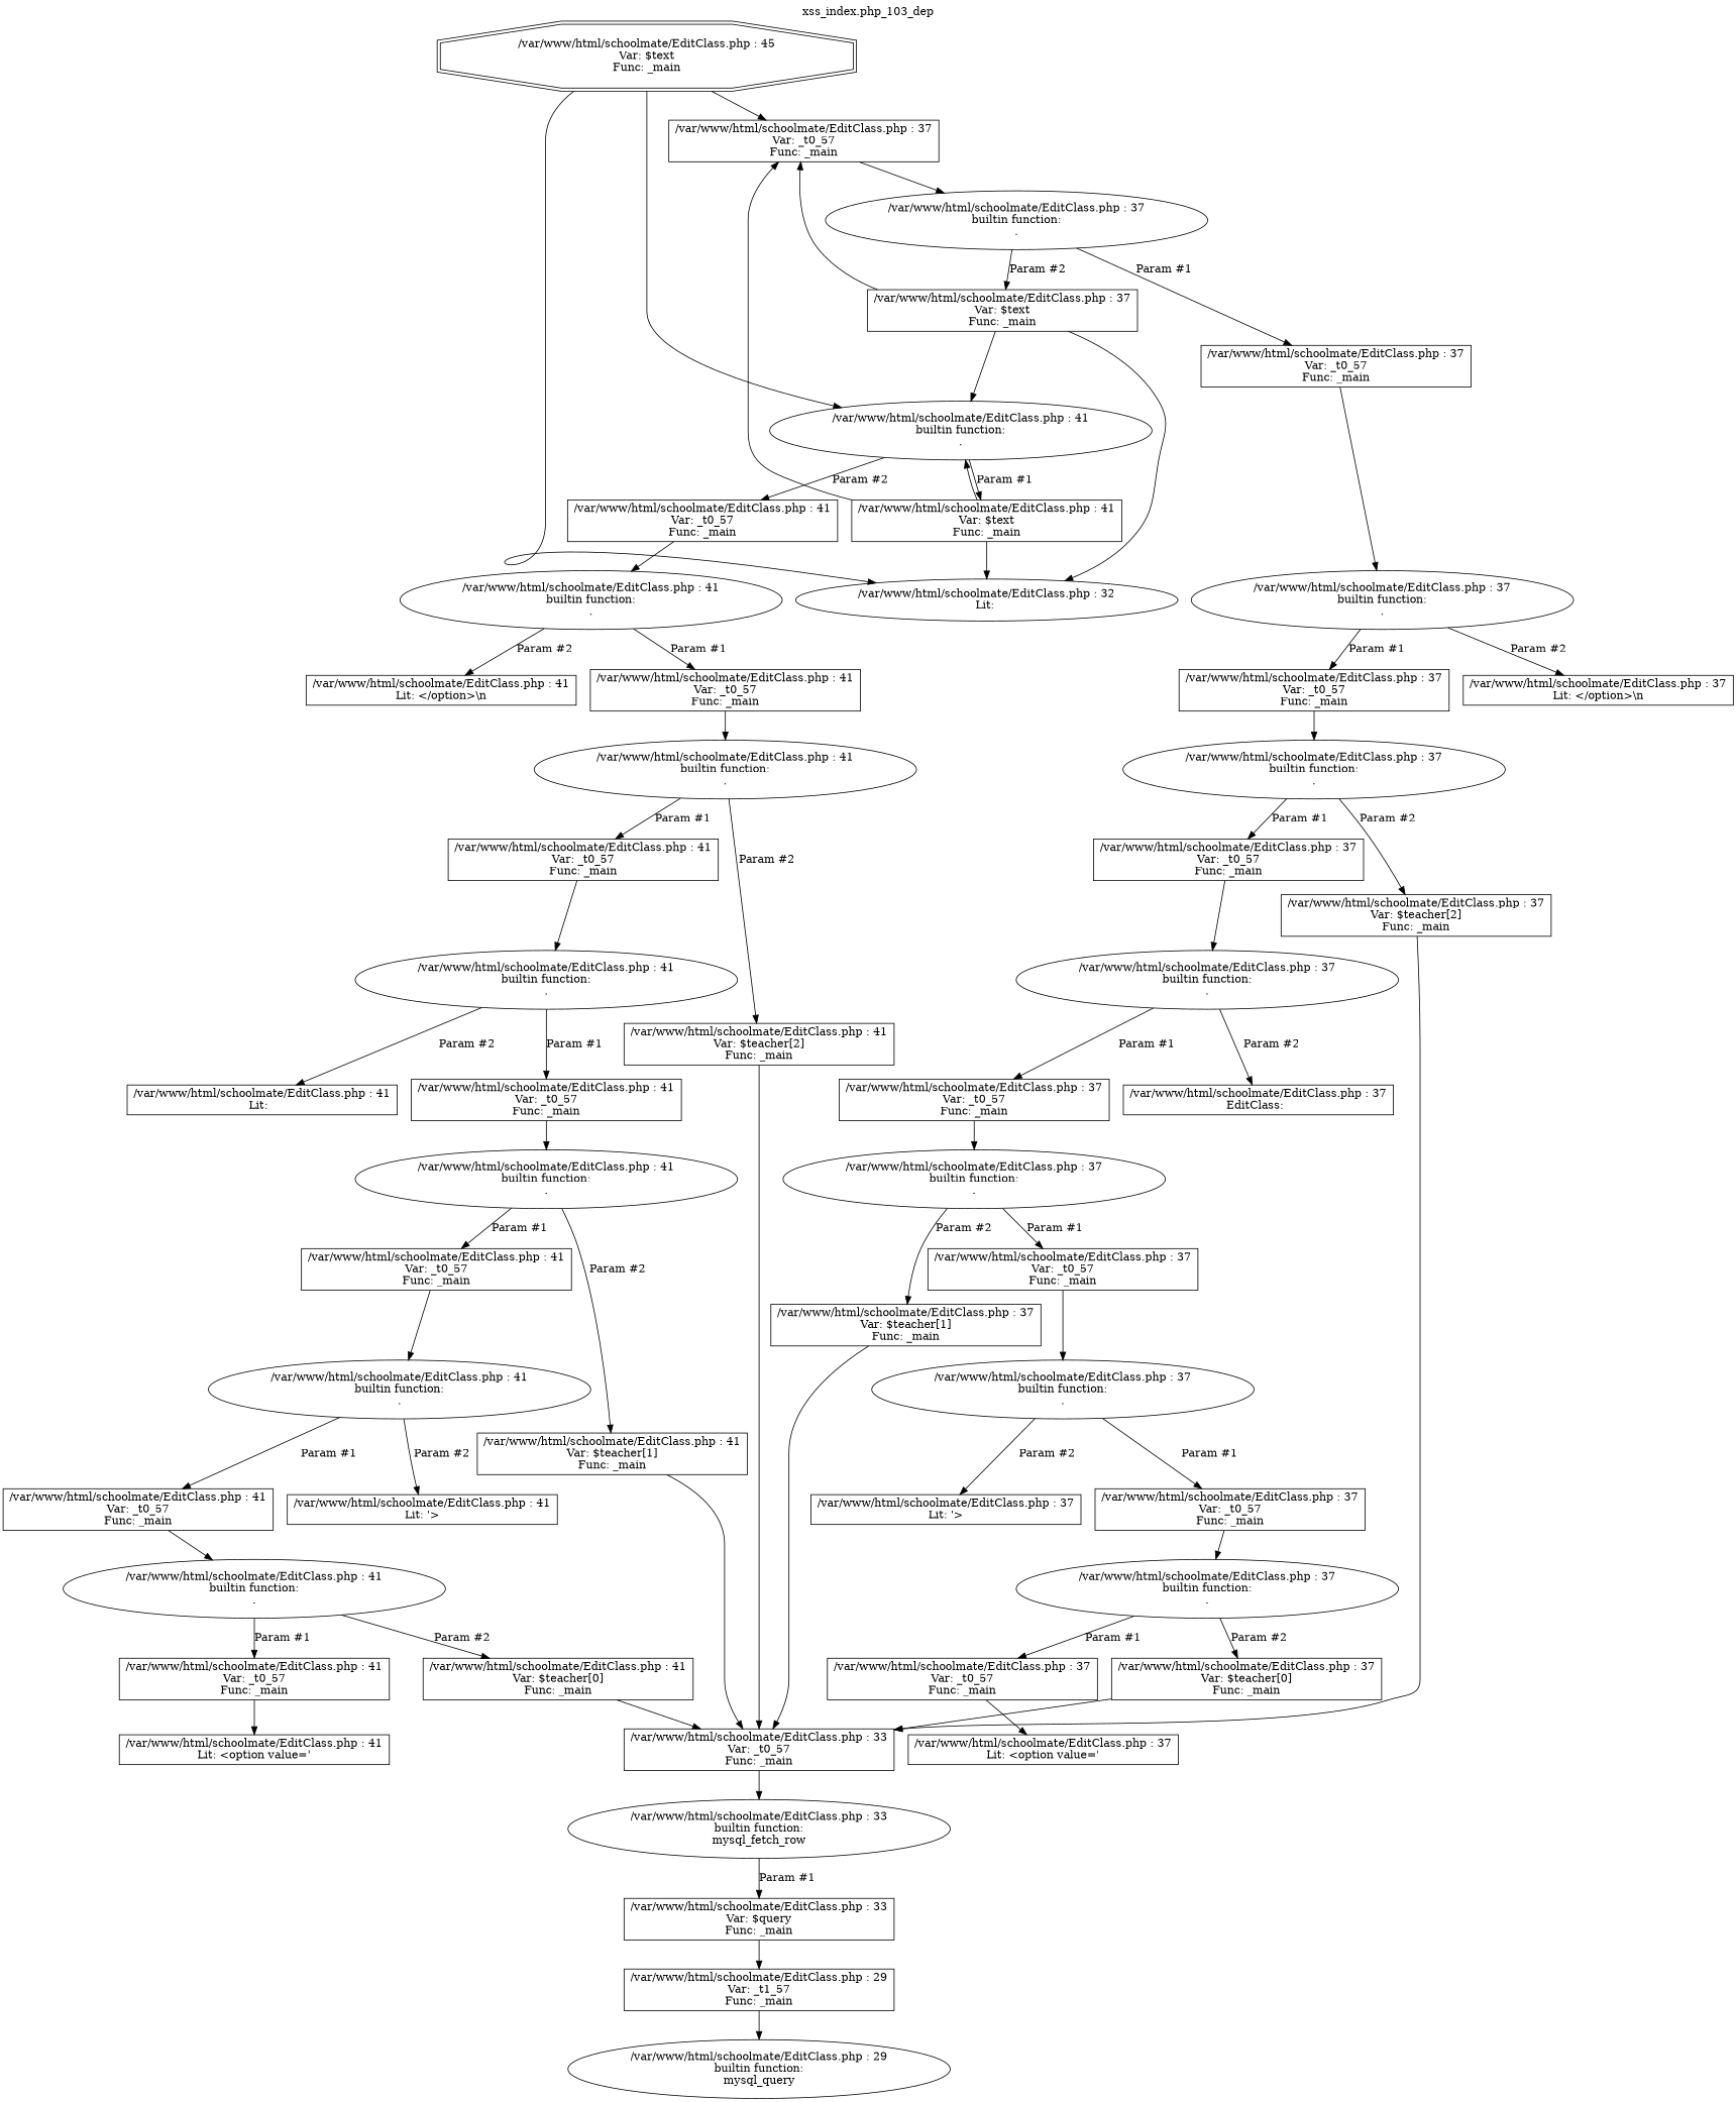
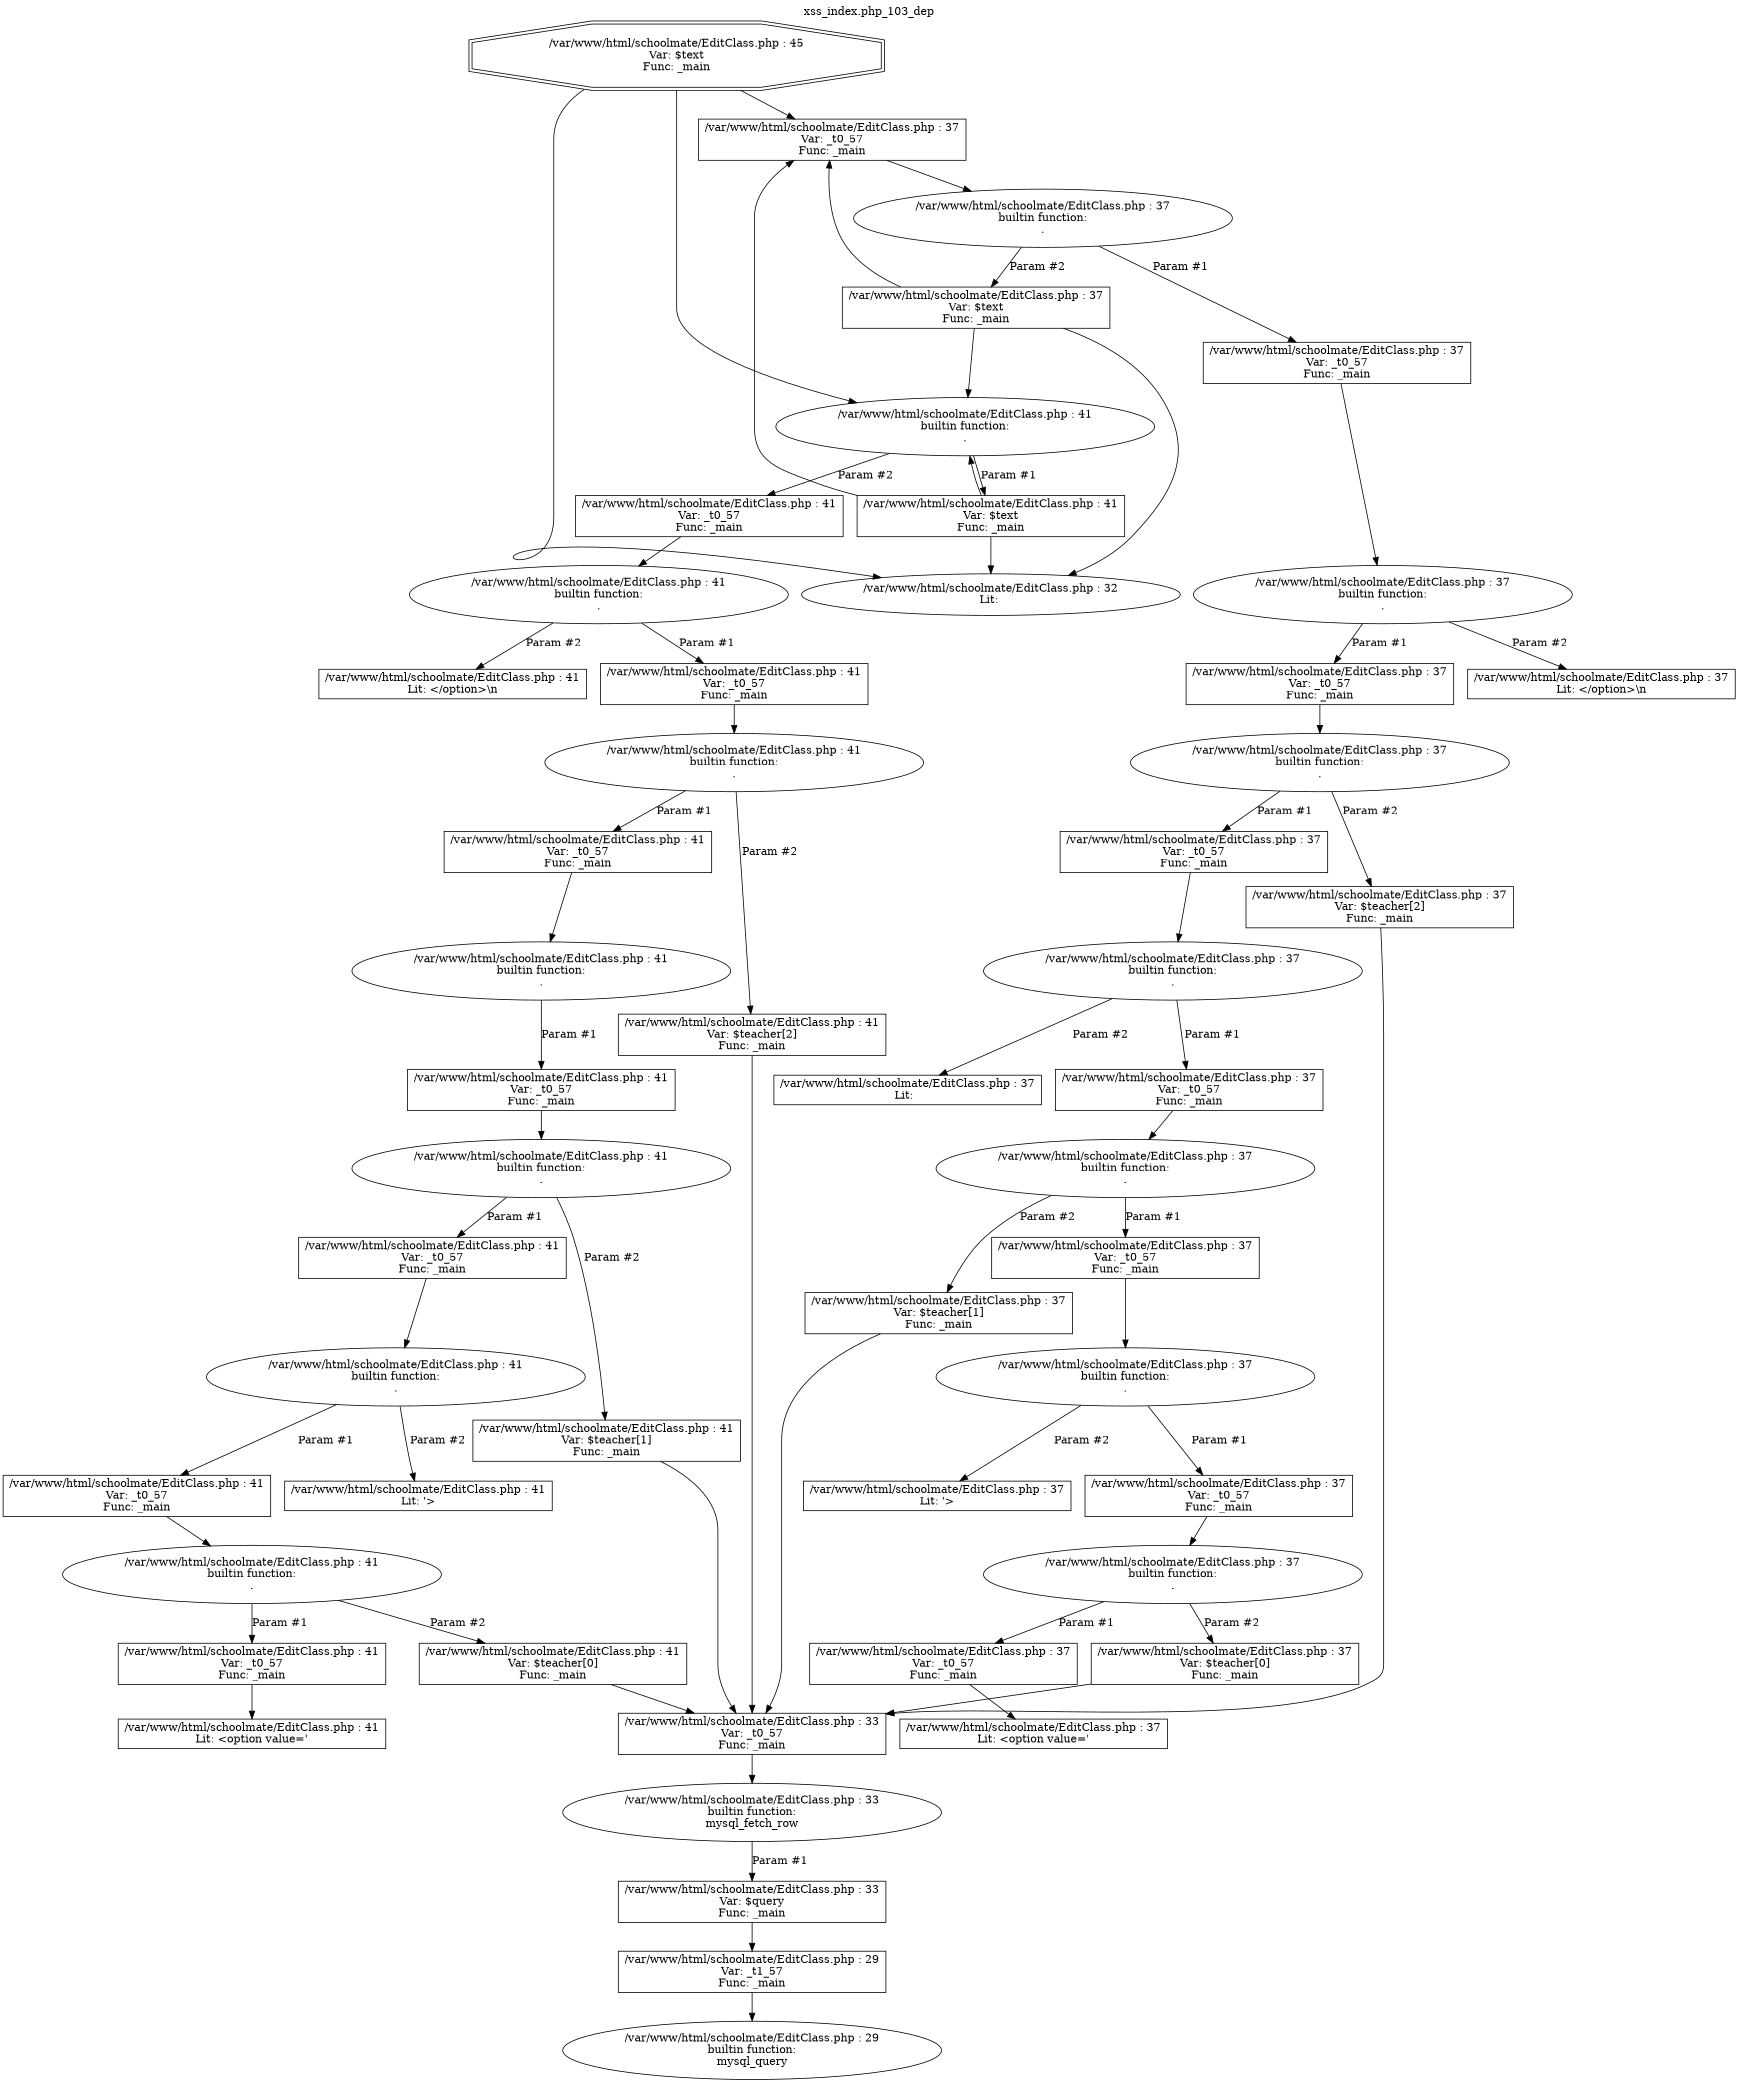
  digraph {
    label="xss_index.php_103_dep"
    labelloc=t
    node [shape=box]
    n1 [label="/var/www/html/schoolmate/EditClass.php : 45\nVar: $text\nFunc: _main\n" shape=doubleoctagon]
    n2 [label="/var/www/html/schoolmate/EditClass.php : 37\nVar: _t0_57\nFunc: _main\n"]
    n3 [label="/var/www/html/schoolmate/EditClass.php : 32\nLit: \n" shape=ellipse]
    n4 [label="/var/www/html/schoolmate/EditClass.php : 41\nbuiltin function:\n.\n" shape=ellipse]
    n5 [label="/var/www/html/schoolmate/EditClass.php : 37\nbuiltin function:\n.\n" shape=ellipse]
    n6 [label="/var/www/html/schoolmate/EditClass.php : 41\nVar: $text\nFunc: _main\n"]
    n7 [label="/var/www/html/schoolmate/EditClass.php : 41\nVar: _t0_57\nFunc: _main\n"]
    n8 [label="/var/www/html/schoolmate/EditClass.php : 37\nVar: _t0_57\nFunc: _main\n"]
    n9 [label="/var/www/html/schoolmate/EditClass.php : 37\nVar: $text\nFunc: _main\n"]
    n10 [label="/var/www/html/schoolmate/EditClass.php : 37\nbuiltin function:\n.\n" shape=ellipse]
    n11 [label="/var/www/html/schoolmate/EditClass.php : 37\nVar: _t0_57\nFunc: _main\n"]
    n12 [label="/var/www/html/schoolmate/EditClass.php : 37\nLit: </option>\\n\n"]
    n13 [label="/var/www/html/schoolmate/EditClass.php : 37\nbuiltin function:\n.\n" shape=ellipse]
    n14 [label="/var/www/html/schoolmate/EditClass.php : 37\nVar: _t0_57\nFunc: _main\n"]
    n15 [label="/var/www/html/schoolmate/EditClass.php : 37\nVar: $teacher[2]\nFunc: _main\n"]
    n16 [label="/var/www/html/schoolmate/EditClass.php : 37\nbuiltin function:\n.\n" shape=ellipse]
    n17 [label="/var/www/html/schoolmate/EditClass.php : 33\nVar: _t0_57\nFunc: _main\n"]
    n18 [label="/var/www/html/schoolmate/EditClass.php : 37\nVar: _t0_57\nFunc: _main\n"]
-   n19 [label="/var/www/html/schoolmate/EditClass.php : 37\nEditClass:  \n"]
+   n19 [label="/var/www/html/schoolmate/EditClass.php : 37\nLit:  \n"]
    n20 [label="/var/www/html/schoolmate/EditClass.php : 37\nbuiltin function:\n.\n" shape=ellipse]
    n21 [label="/var/www/html/schoolmate/EditClass.php : 37\nVar: _t0_57\nFunc: _main\n"]
    n22 [label="/var/www/html/schoolmate/EditClass.php : 37\nVar: $teacher[1]\nFunc: _main\n"]
    n23 [label="/var/www/html/schoolmate/EditClass.php : 37\nbuiltin function:\n.\n" shape=ellipse]
    n24 [label="/var/www/html/schoolmate/EditClass.php : 37\nVar: _t0_57\nFunc: _main\n"]
    n25 [label="/var/www/html/schoolmate/EditClass.php : 37\nLit: '>\n"]
    n26 [label="/var/www/html/schoolmate/EditClass.php : 37\nbuiltin function:\n.\n" shape=ellipse]
    n27 [label="/var/www/html/schoolmate/EditClass.php : 37\nVar: _t0_57\nFunc: _main\n"]
    n28 [label="/var/www/html/schoolmate/EditClass.php : 37\nVar: $teacher[0]\nFunc: _main\n"]
    n29 [label="/var/www/html/schoolmate/EditClass.php : 37\nLit: <option value='\n"]
    n30 [label="/var/www/html/schoolmate/EditClass.php : 33\nbuiltin function:\nmysql_fetch_row\n" shape=ellipse]
    n31 [label="/var/www/html/schoolmate/EditClass.php : 33\nVar: $query\nFunc: _main\n"]
    n32 [label="/var/www/html/schoolmate/EditClass.php : 29\nVar: _t1_57\nFunc: _main\n"]
    n33 [label="/var/www/html/schoolmate/EditClass.php : 29\nbuiltin function:\nmysql_query\n" shape=ellipse]
    n34 [label="/var/www/html/schoolmate/EditClass.php : 41\nbuiltin function:\n.\n" shape=ellipse]
    n35 [label="/var/www/html/schoolmate/EditClass.php : 41\nVar: _t0_57\nFunc: _main\n"]
    n36 [label="/var/www/html/schoolmate/EditClass.php : 41\nLit: </option>\\n\n"]
    n37 [label="/var/www/html/schoolmate/EditClass.php : 41\nbuiltin function:\n.\n" shape=ellipse]
    n38 [label="/var/www/html/schoolmate/EditClass.php : 41\nVar: _t0_57\nFunc: _main\n"]
    n39 [label="/var/www/html/schoolmate/EditClass.php : 41\nVar: $teacher[2]\nFunc: _main\n"]
    n40 [label="/var/www/html/schoolmate/EditClass.php : 41\nbuiltin function:\n.\n" shape=ellipse]
    n41 [label="/var/www/html/schoolmate/EditClass.php : 41\nVar: _t0_57\nFunc: _main\n"]
-   n42 [label="/var/www/html/schoolmate/EditClass.php : 41\nLit:  \n"]
    n43 [label="/var/www/html/schoolmate/EditClass.php : 41\nbuiltin function:\n.\n" shape=ellipse]
    n44 [label="/var/www/html/schoolmate/EditClass.php : 41\nVar: _t0_57\nFunc: _main\n"]
    n45 [label="/var/www/html/schoolmate/EditClass.php : 41\nVar: $teacher[1]\nFunc: _main\n"]
    n46 [label="/var/www/html/schoolmate/EditClass.php : 41\nbuiltin function:\n.\n" shape=ellipse]
    n47 [label="/var/www/html/schoolmate/EditClass.php : 41\nVar: _t0_57\nFunc: _main\n"]
    n48 [label="/var/www/html/schoolmate/EditClass.php : 41\nLit: '>\n"]
    n49 [label="/var/www/html/schoolmate/EditClass.php : 41\nbuiltin function:\n.\n" shape=ellipse]
    n50 [label="/var/www/html/schoolmate/EditClass.php : 41\nVar: _t0_57\nFunc: _main\n"]
    n51 [label="/var/www/html/schoolmate/EditClass.php : 41\nVar: $teacher[0]\nFunc: _main\n"]
    n52 [label="/var/www/html/schoolmate/EditClass.php : 41\nLit: <option value='\n"]
    n1 -> n2
    n1 -> n3
    n1 -> n4
    n2 -> n5
    n4 -> n6 [label="Param #1"]
    n4 -> n7 [label="Param #2"]
    n5 -> n8 [label="Param #1"]
    n5 -> n9 [label="Param #2"]
    n6 -> n2
    n6 -> n3
    n6 -> n4
    n7 -> n34
    n8 -> n10
    n9 -> n2
    n9 -> n3
    n9 -> n4
    n10 -> n11 [label="Param #1"]
    n10 -> n12 [label="Param #2"]
    n11 -> n13
    n13 -> n14 [label="Param #1"]
    n13 -> n15 [label="Param #2"]
    n14 -> n16
    n15 -> n17
    n16 -> n18 [label="Param #1"]
    n16 -> n19 [label="Param #2"]
    n17 -> n30
    n18 -> n20
    n20 -> n21 [label="Param #1"]
    n20 -> n22 [label="Param #2"]
    n21 -> n23
    n22 -> n17
    n23 -> n24 [label="Param #1"]
    n23 -> n25 [label="Param #2"]
    n24 -> n26
    n26 -> n27 [label="Param #1"]
    n26 -> n28 [label="Param #2"]
    n27 -> n29
    n28 -> n17
    n30 -> n31 [label="Param #1"]
    n31 -> n32
    n32 -> n33
    n34 -> n35 [label="Param #1"]
    n34 -> n36 [label="Param #2"]
    n35 -> n37
    n37 -> n38 [label="Param #1"]
    n37 -> n39 [label="Param #2"]
    n38 -> n40
    n39 -> n17
    n40 -> n41 [label="Param #1"]
-   n40 -> n42 [label="Param #2"]
    n41 -> n43
    n43 -> n44 [label="Param #1"]
    n43 -> n45 [label="Param #2"]
    n44 -> n46
    n45 -> n17
    n46 -> n47 [label="Param #1"]
    n46 -> n48 [label="Param #2"]
    n47 -> n49
    n49 -> n50 [label="Param #1"]
    n49 -> n51 [label="Param #2"]
    n50 -> n52
    n51 -> n17
  }
